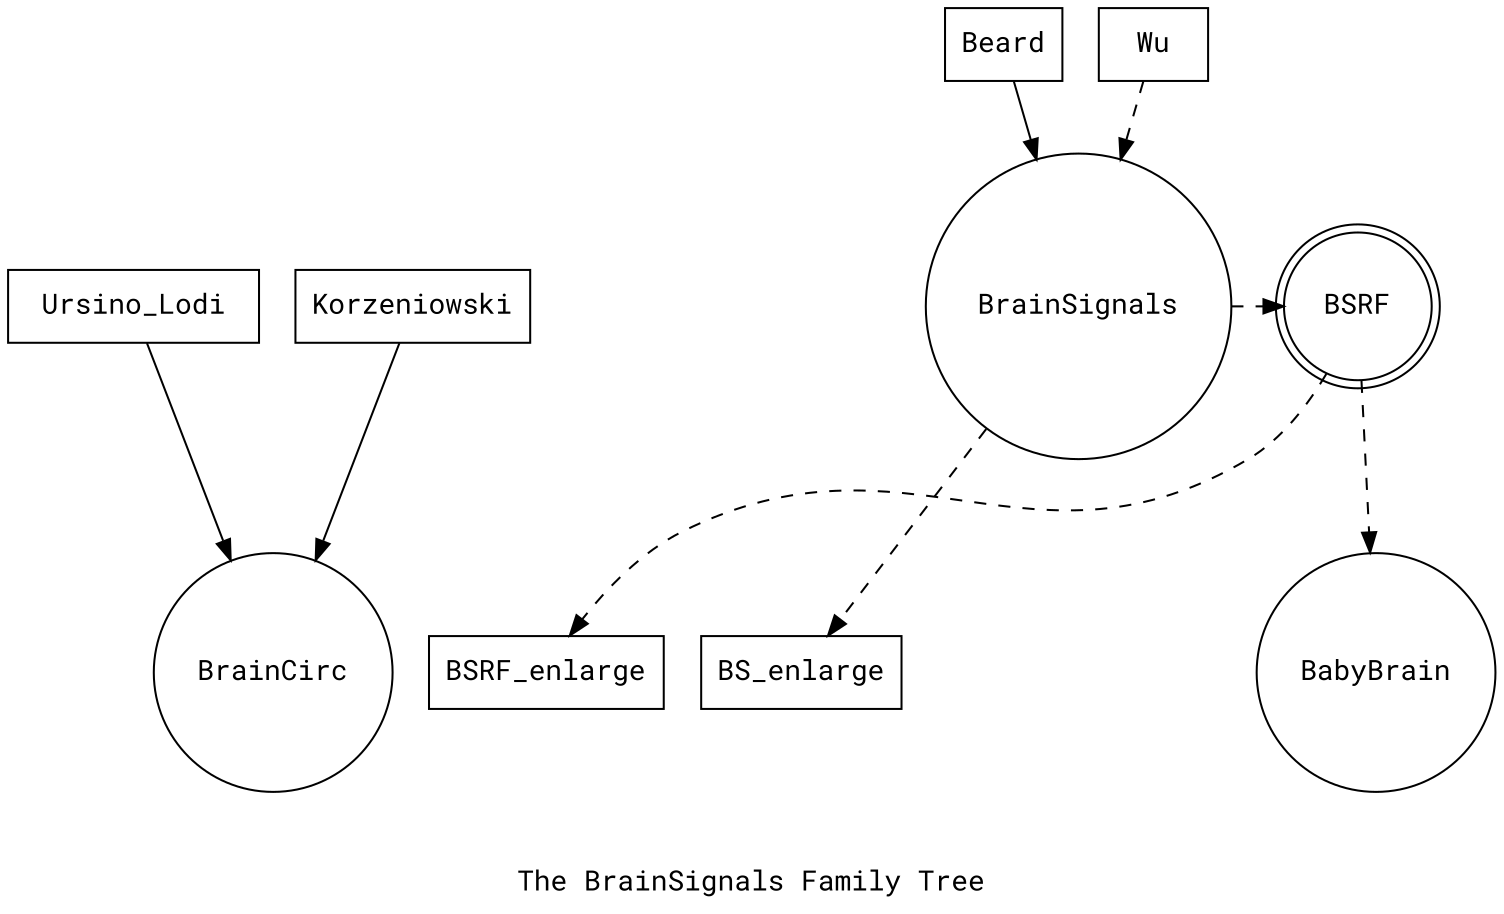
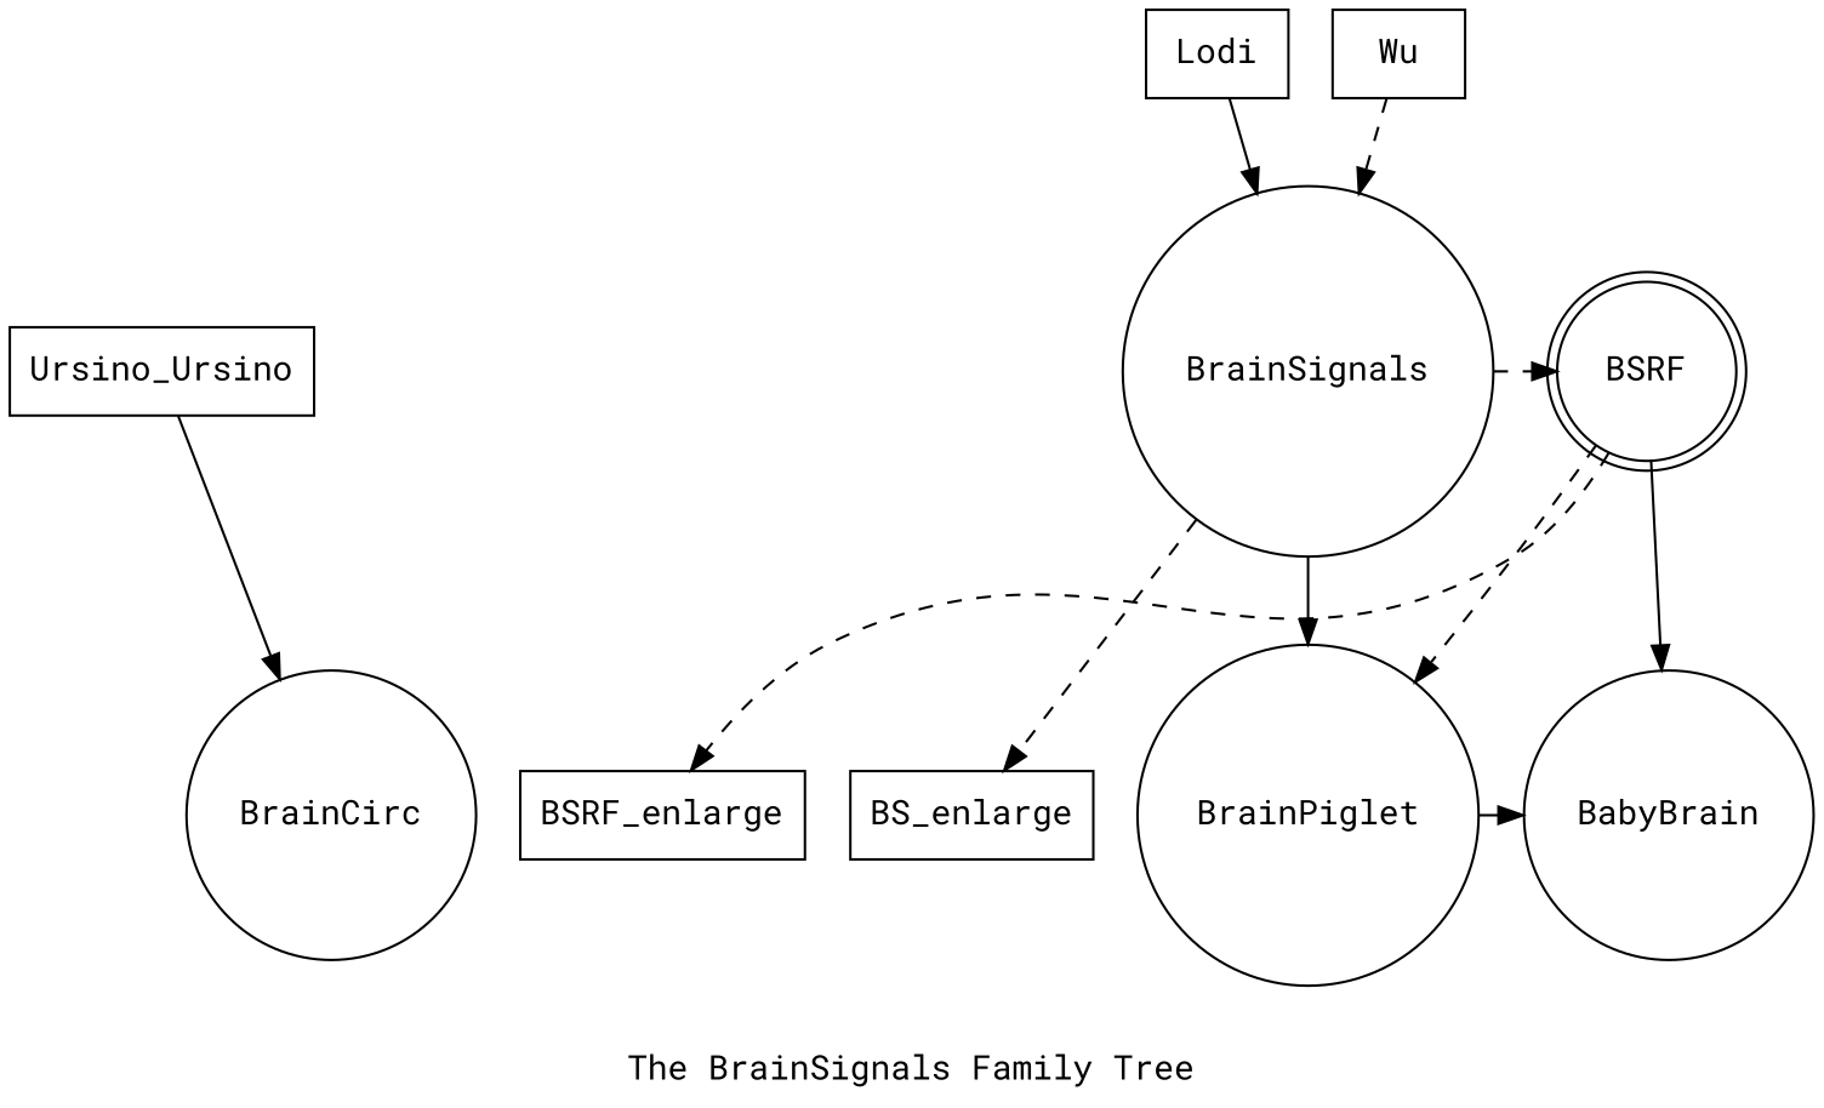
  digraph {
    fontname="Roboto Mono"
    label="The BrainSignals Family Tree"
    node [fontname="Roboto Mono" shape=box]
    edge [fontname="Roboto Mono" style=dashed]
    BrainCirc [shape=circle]
    BS_enlarge
    BrainSignals [shape=circle]
    BSRF [shape=doublecircle]
    BSRF_enlarge
+   BrainPiglet [shape=circle]
    BabyBrain [shape=circle]
-   Ursino_Lodi
-   Korzeniowski
-   Beard
+   Ursino_Lodi [label=Ursino_Ursino]
+   Beard [label=Lodi]
    Wu
    subgraph sub_1 {
      rank=same
      BrainCirc
      BS_enlarge
    }
    subgraph sub_2 {
      rank=same
      BrainSignals
      BSRF
    }
    subgraph sub_3 {
      rank=same
      BSRF_enlarge
+     BrainPiglet
      BabyBrain
    }
    BrainSignals -> BS_enlarge
    BrainSignals -> BSRF
+   BrainSignals -> BrainPiglet [style=""]
    BSRF -> BSRF_enlarge [constraint=false]
-   BSRF -> BabyBrain
+   BSRF -> BrainPiglet [constraint=false]
+   BSRF -> BabyBrain [style=solid]
+   BrainPiglet -> BabyBrain [style=""]
    Ursino_Lodi -> BrainCirc [style=""]
-   Korzeniowski -> BrainCirc [style=""]
    Beard -> BrainSignals [style=""]
    Wu -> BrainSignals
  }
